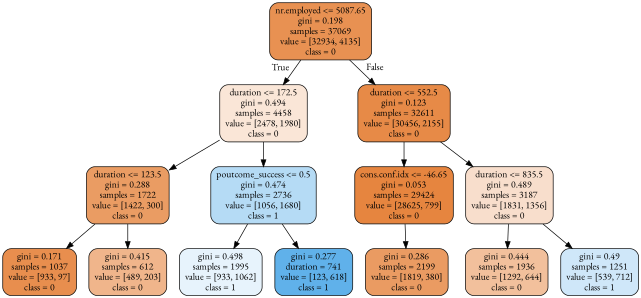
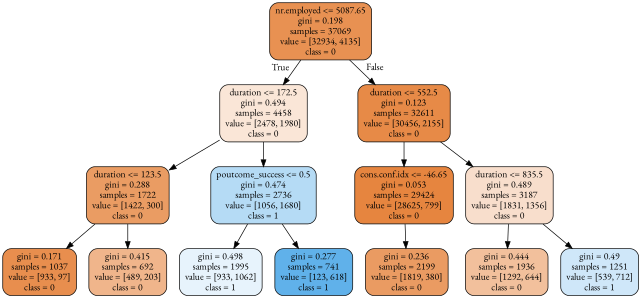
  digraph {
    fontname="EB Garamond"
    node [color=black fontname="EB Garamond" shape=box style="filled, rounded"]
    edge [fontname="EB Garamond"]
    n1 [fillcolor="#e89152" label="nr.employed <= 5087.65\ngini = 0.198\nsamples = 37069\nvalue = [32934, 4135]\nclass = 0"]
    n2 [fillcolor="#fae6d7" label="duration <= 172.5\ngini = 0.494\nsamples = 4458\nvalue = [2478, 1980]\nclass = 0"]
    n3 [fillcolor="#e78a47" label="duration <= 552.5\ngini = 0.123\nsamples = 32611\nvalue = [30456, 2155]\nclass = 0"]
    n4 [fillcolor="#ea9c63" label="duration <= 123.5\ngini = 0.288\nsamples = 1722\nvalue = [1422, 300]\nclass = 0"]
    n5 [fillcolor="#b5dbf5" label="poutcome_success <= 0.5\ngini = 0.474\nsamples = 2736\nvalue = [1056, 1680]\nclass = 1"]
    n6 [fillcolor="#e6853f" label="cons.conf.idx <= -46.65\ngini = 0.053\nsamples = 29424\nvalue = [28625, 799]\nclass = 0"]
    n7 [fillcolor="#f8decc" label="duration <= 835.5\ngini = 0.489\nsamples = 3187\nvalue = [1831, 1356]\nclass = 0"]
    n8 [fillcolor="#e88e4e" label="gini = 0.171\nsamples = 1037\nvalue = [933, 97]\nclass = 0"]
-   n9 [fillcolor="#f0b58b" label="gini = 0.415\nsamples = 612\nvalue = [489, 203]\nclass = 0"]
+   n9 [fillcolor="#f0b58b" label="gini = 0.415\nsamples = 692\nvalue = [489, 203]\nclass = 0"]
    n10 [fillcolor="#e7f3fc" label="gini = 0.498\nsamples = 1995\nvalue = [933, 1062]\nclass = 1"]
-   n11 [fillcolor="#60b1ea" label="gini = 0.277\nduration = 741\nvalue = [123, 618]\nclass = 1"]
-   n12 [fillcolor="#ea9b62" label="gini = 0.286\nsamples = 2199\nvalue = [1819, 380]\nclass = 0"]
+   n11 [fillcolor="#60b1ea" label="gini = 0.277\nsamples = 741\nvalue = [123, 618]\nclass = 1"]
+   n12 [fillcolor="#ea9b62" label="gini = 0.236\nsamples = 2199\nvalue = [1819, 380]\nclass = 0"]
    n13 [fillcolor="#f2c09c" label="gini = 0.444\nsamples = 1936\nvalue = [1292, 644]\nclass = 0"]
    n14 [fillcolor="#cfe7f9" label="gini = 0.49\nsamples = 1251\nvalue = [539, 712]\nclass = 1"]
    n1 -> n2 [headlabel=True labelangle=45 labeldistance=2.5]
    n1 -> n3 [headlabel=False labelangle=-45 labeldistance=2.5]
    n2 -> n4
    n2 -> n5
    n3 -> n6
    n3 -> n7
    n4 -> n8
    n4 -> n9
    n5 -> n10
    n5 -> n11
    n6 -> n12
    n7 -> n13
    n7 -> n14
  }
